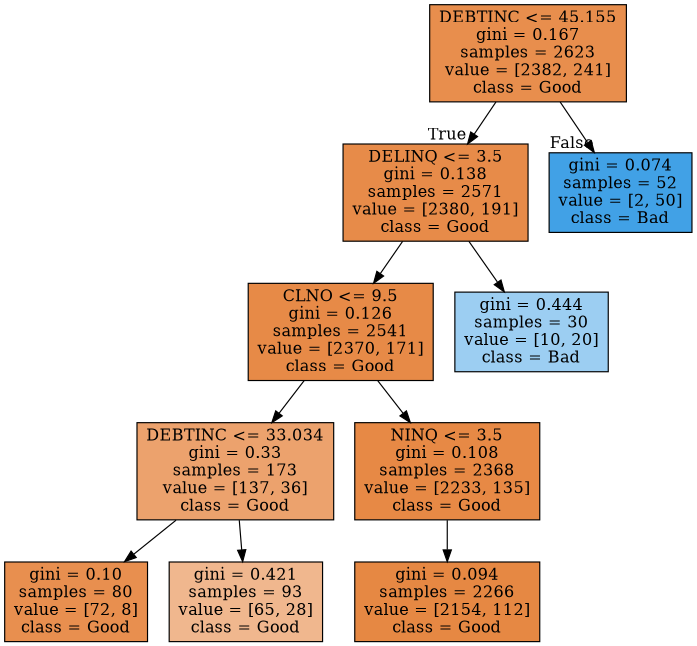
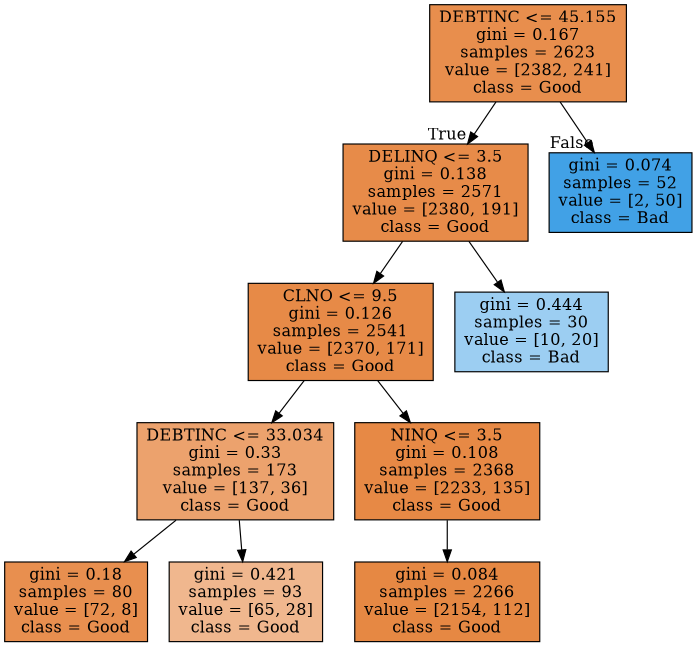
  digraph {
    node [color=black shape=box style=filled]
    n1 [fillcolor="#e88e4d" label="DEBTINC <= 45.155\ngini = 0.167\nsamples = 2623\nvalue = [2382, 241]\nclass = Good"]
    n2 [fillcolor="#e78b49" label="DELINQ <= 3.5\ngini = 0.138\nsamples = 2571\nvalue = [2380, 191]\nclass = Good"]
    n3 [fillcolor="#41a1e6" label="gini = 0.074\nsamples = 52\nvalue = [2, 50]\nclass = Bad"]
    n4 [fillcolor="#e78a47" label="CLNO <= 9.5\ngini = 0.126\nsamples = 2541\nvalue = [2370, 171]\nclass = Good"]
    n5 [fillcolor="#9ccef2" label="gini = 0.444\nsamples = 30\nvalue = [10, 20]\nclass = Bad"]
    n6 [fillcolor="#eca26d" label="DEBTINC <= 33.034\ngini = 0.33\nsamples = 173\nvalue = [137, 36]\nclass = Good"]
    n7 [fillcolor="#e78945" label="NINQ <= 3.5\ngini = 0.108\nsamples = 2368\nvalue = [2233, 135]\nclass = Good"]
-   n8 [fillcolor="#e88f4f" label="gini = 0.10\nsamples = 80\nvalue = [72, 8]\nclass = Good"]
+   n8 [fillcolor="#e88f4f" label="gini = 0.18\nsamples = 80\nvalue = [72, 8]\nclass = Good"]
    n9 [fillcolor="#f0b78e" label="gini = 0.421\nsamples = 93\nvalue = [65, 28]\nclass = Good"]
-   n10 [fillcolor="#e68843" label="gini = 0.094\nsamples = 2266\nvalue = [2154, 112]\nclass = Good"]
+   n10 [fillcolor="#e68843" label="gini = 0.084\nsamples = 2266\nvalue = [2154, 112]\nclass = Good"]
    n1 -> n2 [headlabel=True labelangle=45 labeldistance=2.5]
    n1 -> n3 [headlabel=False labelangle=-45 labeldistance=2.5]
    n2 -> n4
    n2 -> n5
    n4 -> n6
    n4 -> n7
    n6 -> n8
    n6 -> n9
    n7 -> n10
  }
